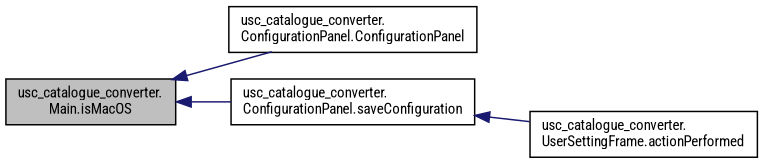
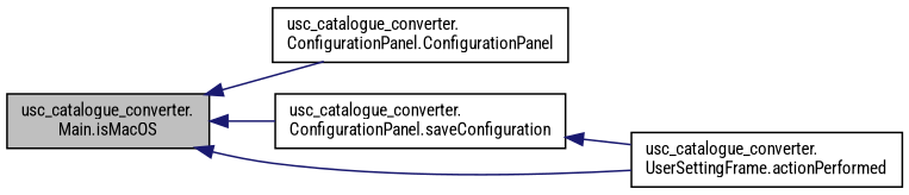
  digraph {
    fontname="Roboto Condensed"
    rankdir=LR
    node [color=black fillcolor=white fontname="Roboto Condensed" fontsize=10 shape=record style=filled]
    edge [color=midnightblue dir=back fontname="Roboto Condensed" fontsize=10 labelfontname=Helvetica labelfontsize=10 style=solid]
    n1 [fillcolor=grey75 fontcolor=black height=0.2 label="usc_catalogue_converter.\lMain.isMacOS" width=0.4]
    n2 [height=0.2 label="usc_catalogue_converter.\lConfigurationPanel.ConfigurationPanel" width=0.4]
    n3 [height=0.2 label="usc_catalogue_converter.\lConfigurationPanel.saveConfiguration" width=0.4]
    n4 [height=0.2 label="usc_catalogue_converter.\lUserSettingFrame.actionPerformed" width=0.4]
    n1 -> n2
    n1 -> n3
+   n1 -> n4
    n3 -> n4
  }
